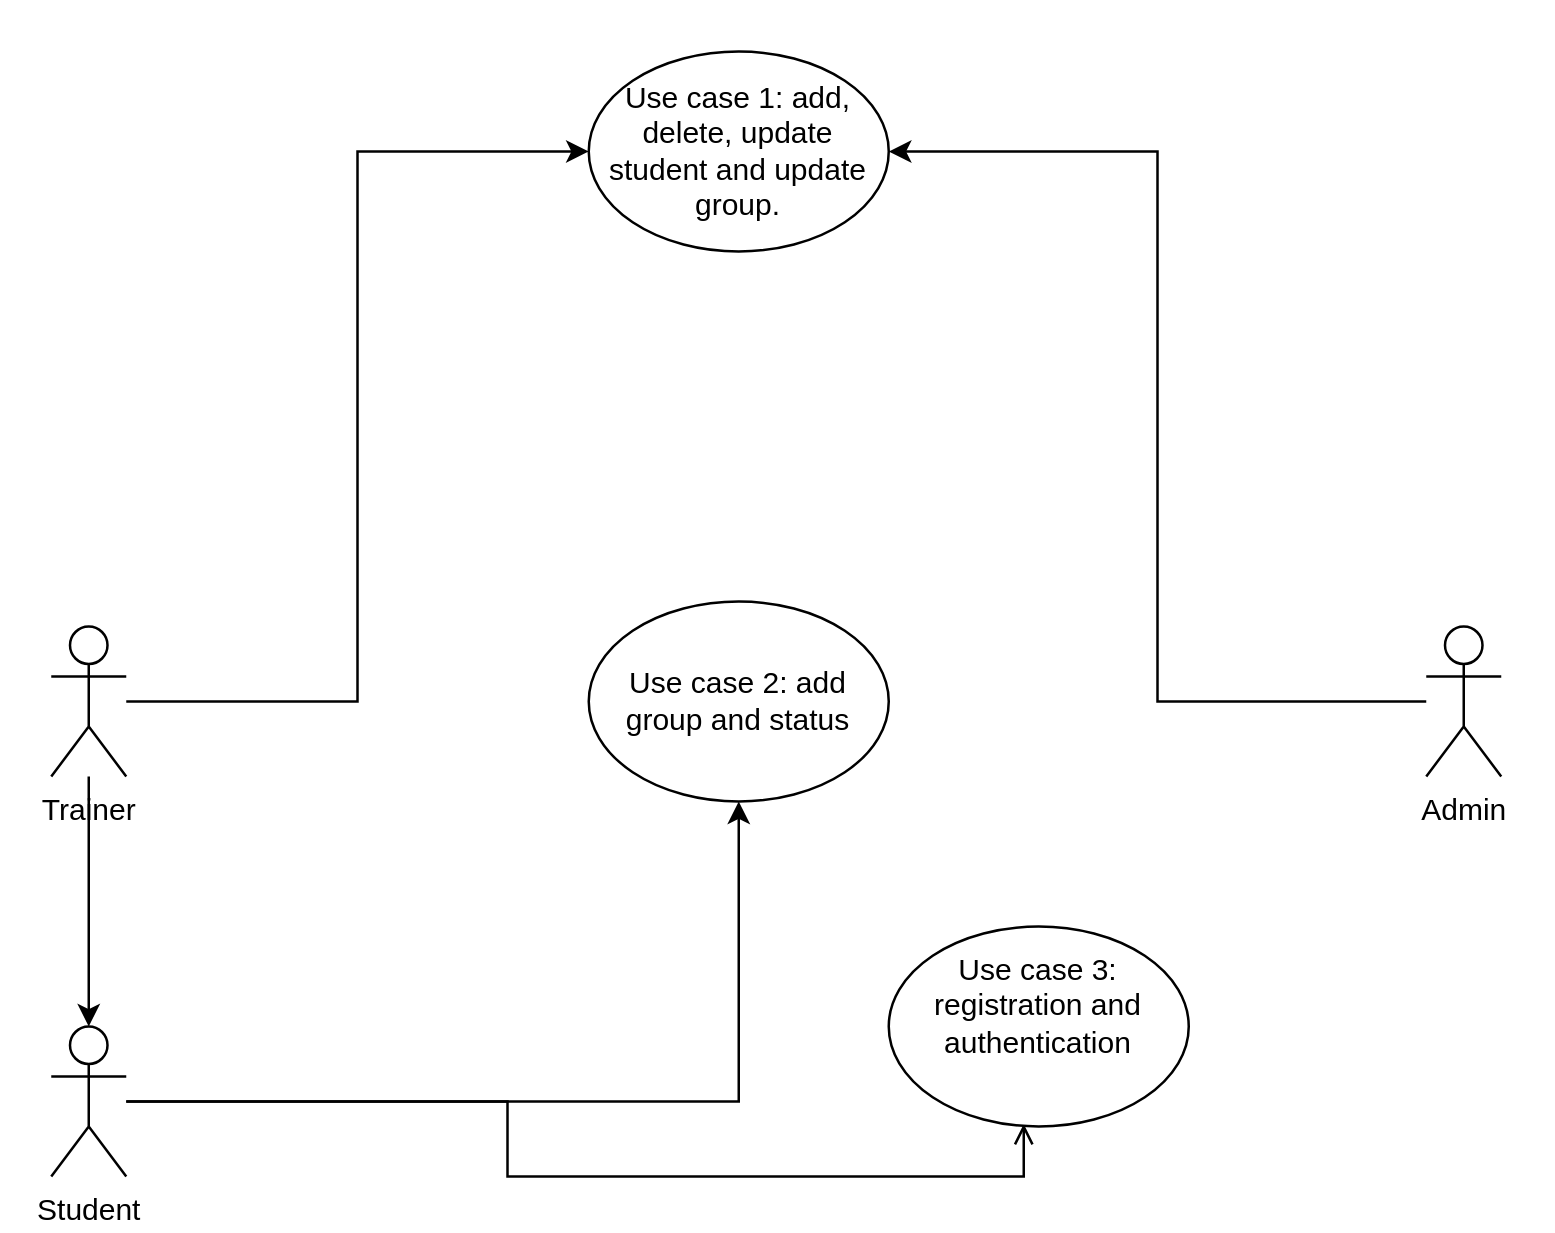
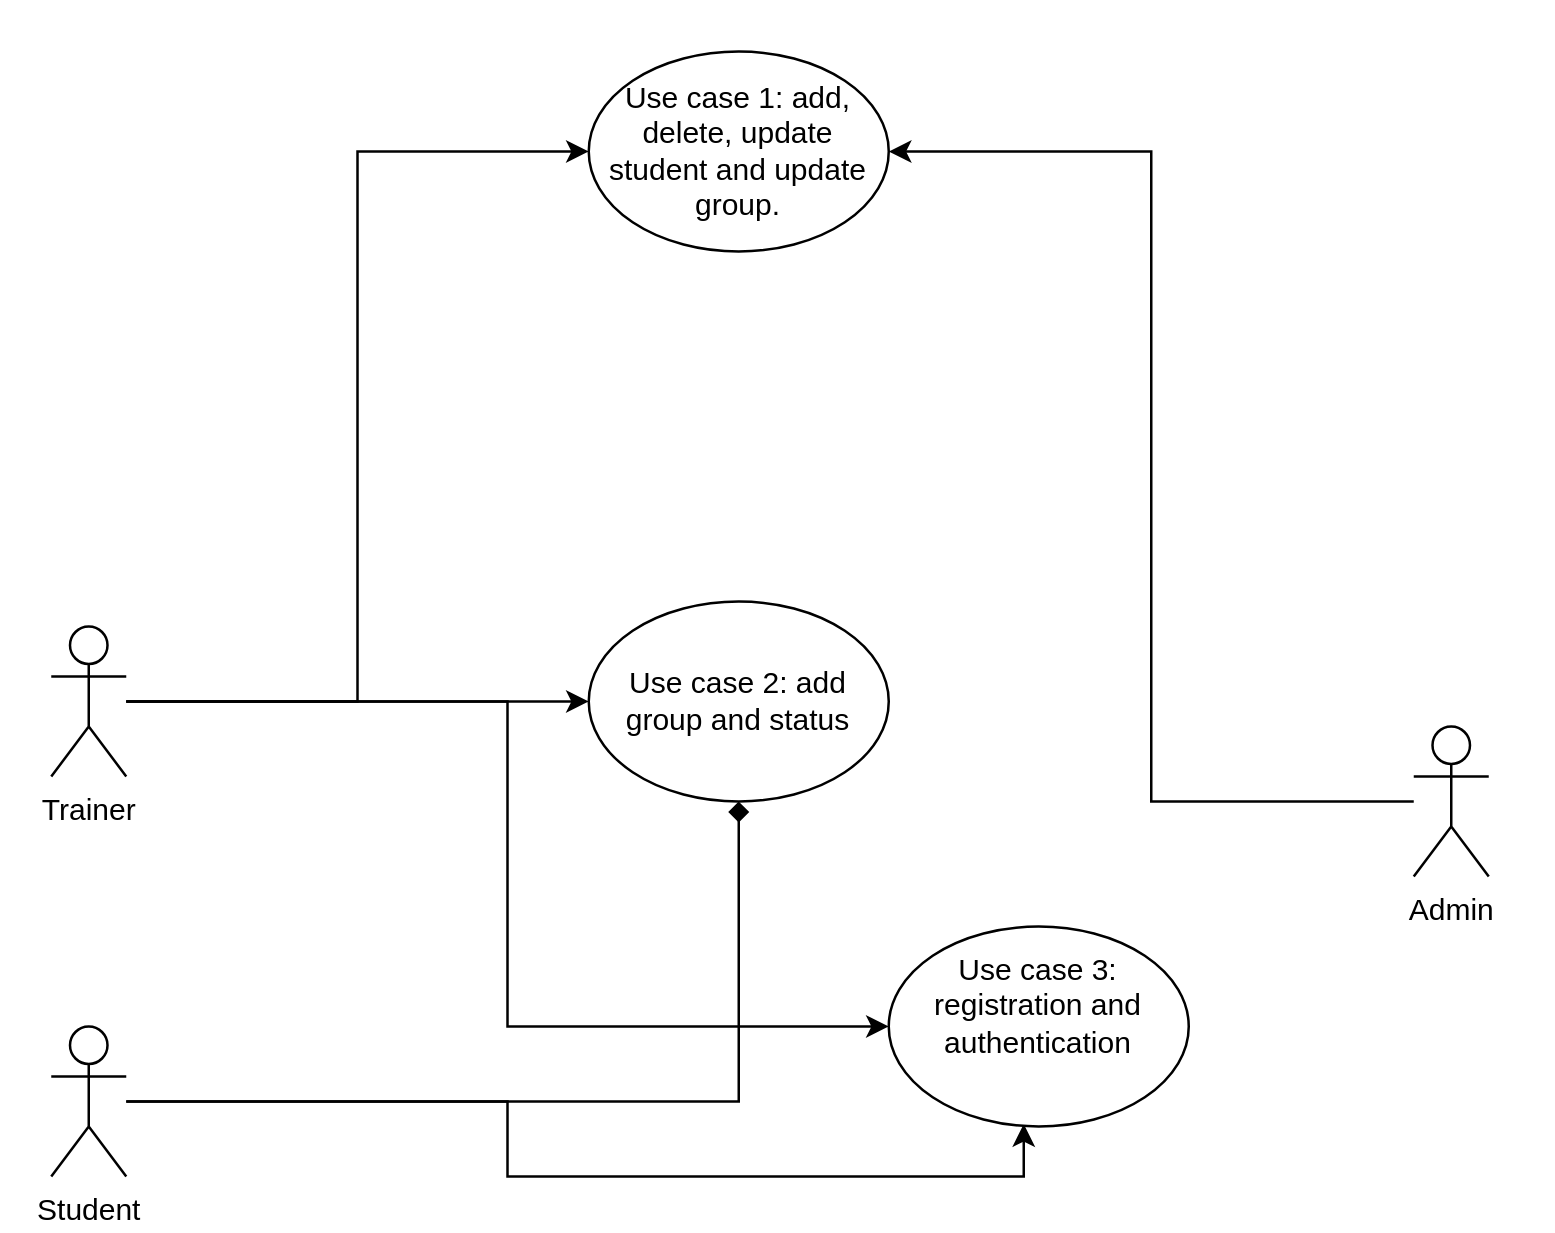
  <mxCell id="0" />
  <mxCell id="1" parent="0" />
- <mxCell id="2" style="edgeStyle=orthogonalEdgeStyle;rounded=0;orthogonalLoop=1;jettySize=auto;html=1;entryX=0.5;entryY=1;entryDx=0;entryDy=0;" edge="1" parent="1" source="4" target="12"><mxGeometry relative="1" as="geometry" /></mxCell>
- <mxCell id="3" style="edgeStyle=orthogonalEdgeStyle;rounded=0;orthogonalLoop=1;jettySize=auto;html=1;entryX=0.45;entryY=0.988;entryDx=0;entryDy=0;entryPerimeter=0;endArrow=open;" edge="1" parent="1" source="4" target="13"><mxGeometry relative="1" as="geometry" /></mxCell>
+ <mxCell id="2" style="edgeStyle=orthogonalEdgeStyle;rounded=0;orthogonalLoop=1;jettySize=auto;html=1;entryX=0.5;entryY=1;entryDx=0;entryDy=0;endArrow=diamond;" edge="1" parent="1" source="4" target="12"><mxGeometry relative="1" as="geometry" /></mxCell>
+ <mxCell id="3" style="edgeStyle=orthogonalEdgeStyle;rounded=0;orthogonalLoop=1;jettySize=auto;html=1;entryX=0.45;entryY=0.988;entryDx=0;entryDy=0;entryPerimeter=0;" edge="1" parent="1" source="4" target="13"><mxGeometry relative="1" as="geometry" /></mxCell>
  <mxCell id="4" value="&lt;div&gt;Student&lt;/div&gt;" style="shape=umlActor;verticalLabelPosition=bottom;verticalAlign=top;html=1;outlineConnect=0;" vertex="1" parent="1"><mxGeometry x="20" y="410" width="30" height="60" as="geometry" /></mxCell>
  <mxCell id="5" style="edgeStyle=orthogonalEdgeStyle;rounded=0;orthogonalLoop=1;jettySize=auto;html=1;entryX=0;entryY=0.5;entryDx=0;entryDy=0;" edge="1" parent="1" source="8" target="11"><mxGeometry relative="1" as="geometry" /></mxCell>
- <mxCell id="7" style="edgeStyle=orthogonalEdgeStyle;rounded=0;orthogonalLoop=1;jettySize=auto;html=1;" edge="1" parent="1" source="8" target="4"><mxGeometry relative="1" as="geometry" /></mxCell>
+ <mxCell id="6" style="edgeStyle=orthogonalEdgeStyle;rounded=0;orthogonalLoop=1;jettySize=auto;html=1;entryX=0;entryY=0.5;entryDx=0;entryDy=0;" edge="1" parent="1" source="8" target="12"><mxGeometry relative="1" as="geometry" /></mxCell>
+ <mxCell id="7" style="edgeStyle=orthogonalEdgeStyle;rounded=0;orthogonalLoop=1;jettySize=auto;html=1;entryX=0;entryY=0.5;entryDx=0;entryDy=0;" edge="1" parent="1" source="8" target="13"><mxGeometry relative="1" as="geometry" /></mxCell>
  <mxCell id="8" value="&lt;div&gt;Trainer&lt;/div&gt;" style="shape=umlActor;verticalLabelPosition=bottom;verticalAlign=top;html=1;outlineConnect=0;" vertex="1" parent="1"><mxGeometry x="20" y="250" width="30" height="60" as="geometry" /></mxCell>
  <mxCell id="9" style="edgeStyle=orthogonalEdgeStyle;rounded=0;orthogonalLoop=1;jettySize=auto;html=1;entryX=1;entryY=0.5;entryDx=0;entryDy=0;" edge="1" parent="1" source="10" target="11"><mxGeometry relative="1" as="geometry" /></mxCell>
- <mxCell id="10" value="Admin" style="shape=umlActor;verticalLabelPosition=bottom;verticalAlign=top;html=1;outlineConnect=0;" vertex="1" parent="1"><mxGeometry x="570" y="250" width="30" height="60" as="geometry" /></mxCell>
+ <mxCell id="10" value="Admin" style="shape=umlActor;verticalLabelPosition=bottom;verticalAlign=top;html=1;outlineConnect=0;" vertex="1" parent="1"><mxGeometry x="565" y="290" width="30" height="60" as="geometry" /></mxCell>
  <mxCell id="11" value="&lt;div&gt;Use case 1: add, delete, update student and update group.&lt;/div&gt;" style="ellipse;whiteSpace=wrap;html=1;" vertex="1" parent="1"><mxGeometry x="235" y="20" width="120" height="80" as="geometry" /></mxCell>
  <mxCell id="12" value="Use case 2: add group and status" style="ellipse;whiteSpace=wrap;html=1;" vertex="1" parent="1"><mxGeometry x="235" y="240" width="120" height="80" as="geometry" /></mxCell>
  <mxCell id="13" value="Use case 3: registration and authentication&lt;h1 class=&quot;fire-feature-bar-title&quot;&gt; &lt;/h1&gt;" style="ellipse;whiteSpace=wrap;html=1;" vertex="1" parent="1"><mxGeometry x="355" y="370" width="120" height="80" as="geometry" /></mxCell>
